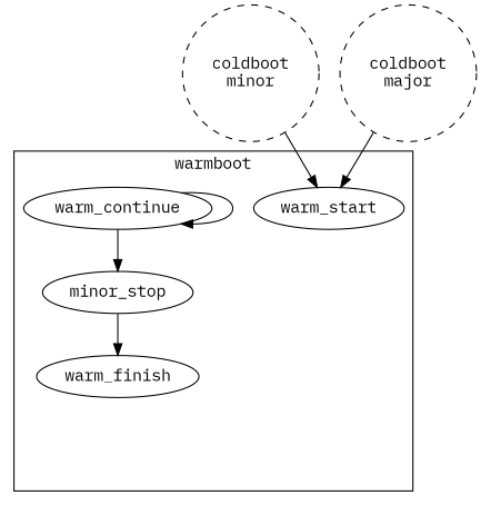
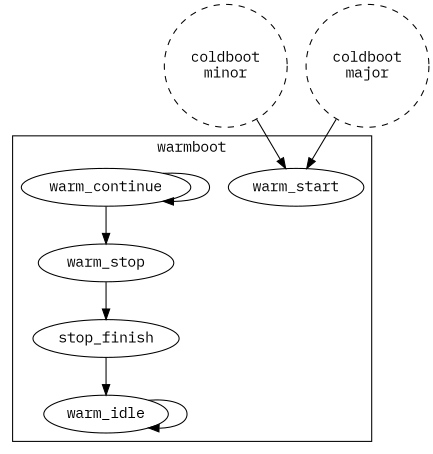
  digraph {
    fontname="IBM Plex Mono"
    node [fontname="IBM Plex Mono"]
    edge [fontname="IBM Plex Mono"]
    warm_start
    warm_continue
-   warm_stop [label=minor_stop]
-   warm_finish
+   warm_idle
+   warm_stop
+   warm_finish [label=stop_finish]
    n6 [label="coldboot\nminor" shape=circle style=dashed]
    n7 [label="coldboot\nmajor" shape=circle style=dashed]
    subgraph cluster_1 {
      label=warmboot
      warm_start
      warm_continue
+     warm_idle
      warm_stop
      warm_finish
    }
    warm_continue -> warm_continue
    warm_continue -> warm_stop
+   warm_idle -> warm_idle
    warm_stop -> warm_finish
+   warm_finish -> warm_idle
    n6 -> warm_start
    n7 -> warm_start
  }
